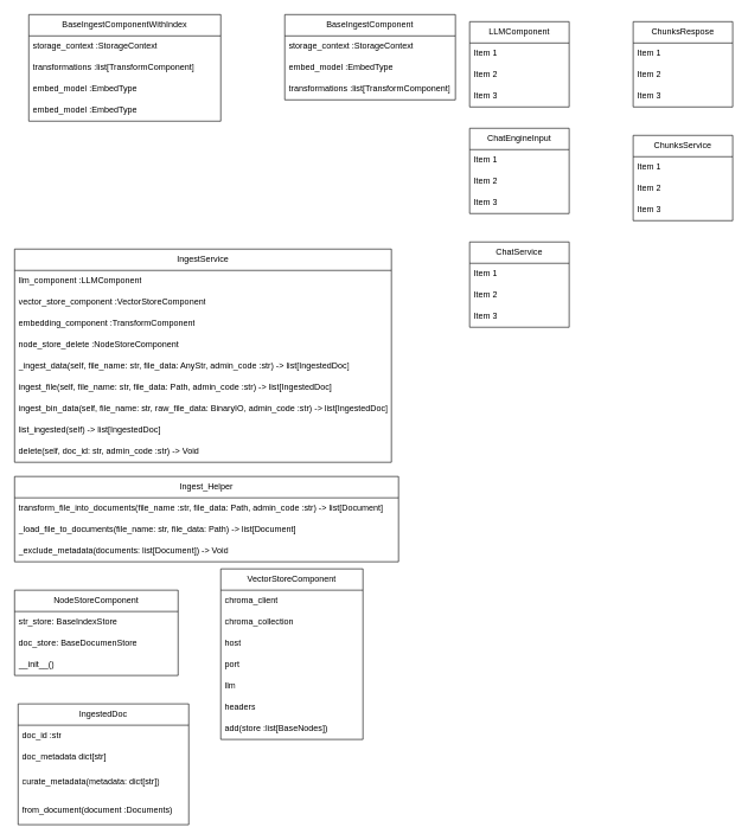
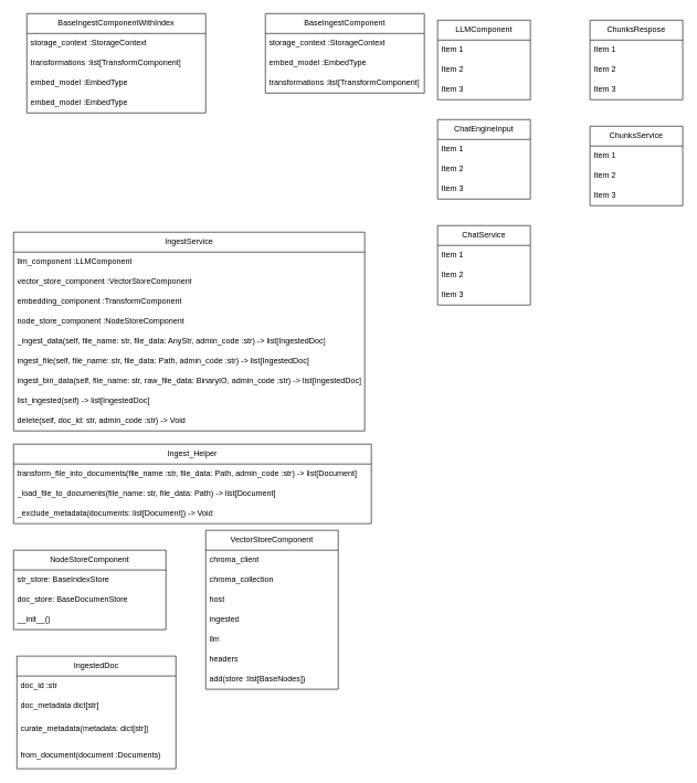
  <mxCell id="0" />
  <mxCell id="1" parent="0" />
  <mxCell id="2" value="BaseIngestComponentWithIndex" style="swimlane;fontStyle=0;childLayout=stackLayout;horizontal=1;startSize=30;horizontalStack=0;resizeParent=1;resizeParentMax=0;resizeLast=0;collapsible=1;marginBottom=0;whiteSpace=wrap;html=1;" vertex="1" parent="1"><mxGeometry x="40" y="20" width="270" height="150" as="geometry" /></mxCell>
  <mxCell id="3" value="storage_context :StorageContext" style="text;strokeColor=none;fillColor=none;align=left;verticalAlign=middle;spacingLeft=4;spacingRight=4;overflow=hidden;points=[[0,0.5],[1,0.5]];portConstraint=eastwest;rotatable=0;whiteSpace=wrap;html=1;" vertex="1" parent="2"><mxGeometry y="30" width="270" height="30" as="geometry" /></mxCell>
  <mxCell id="4" value="transformations :list[TransformComponent]" style="text;strokeColor=none;fillColor=none;align=left;verticalAlign=middle;spacingLeft=4;spacingRight=4;overflow=hidden;points=[[0,0.5],[1,0.5]];portConstraint=eastwest;rotatable=0;whiteSpace=wrap;html=1;" vertex="1" parent="2"><mxGeometry y="60" width="270" height="30" as="geometry" /></mxCell>
  <mxCell id="5" value="embed_model :EmbedType" style="text;strokeColor=none;fillColor=none;align=left;verticalAlign=middle;spacingLeft=4;spacingRight=4;overflow=hidden;points=[[0,0.5],[1,0.5]];portConstraint=eastwest;rotatable=0;whiteSpace=wrap;html=1;" vertex="1" parent="2"><mxGeometry y="90" width="270" height="30" as="geometry" /></mxCell>
  <mxCell id="6" value="embed_model :EmbedType" style="text;strokeColor=none;fillColor=none;align=left;verticalAlign=middle;spacingLeft=4;spacingRight=4;overflow=hidden;points=[[0,0.5],[1,0.5]];portConstraint=eastwest;rotatable=0;whiteSpace=wrap;html=1;" vertex="1" parent="2"><mxGeometry y="120" width="270" height="30" as="geometry" /></mxCell>
  <mxCell id="7" value="BaseIngestComponent" style="swimlane;fontStyle=0;childLayout=stackLayout;horizontal=1;startSize=30;horizontalStack=0;resizeParent=1;resizeParentMax=0;resizeLast=0;collapsible=1;marginBottom=0;whiteSpace=wrap;html=1;" vertex="1" parent="1"><mxGeometry x="400" y="20" width="240" height="120" as="geometry" /></mxCell>
  <mxCell id="8" value="storage_context :StorageContext" style="text;strokeColor=none;fillColor=none;align=left;verticalAlign=middle;spacingLeft=4;spacingRight=4;overflow=hidden;points=[[0,0.5],[1,0.5]];portConstraint=eastwest;rotatable=0;whiteSpace=wrap;html=1;" vertex="1" parent="7"><mxGeometry y="30" width="240" height="30" as="geometry" /></mxCell>
  <mxCell id="9" value="embed_model :EmbedType" style="text;strokeColor=none;fillColor=none;align=left;verticalAlign=middle;spacingLeft=4;spacingRight=4;overflow=hidden;points=[[0,0.5],[1,0.5]];portConstraint=eastwest;rotatable=0;whiteSpace=wrap;html=1;" vertex="1" parent="7"><mxGeometry y="60" width="240" height="30" as="geometry" /></mxCell>
  <mxCell id="10" value="transformations :list[TransformComponent]" style="text;strokeColor=none;fillColor=none;align=left;verticalAlign=middle;spacingLeft=4;spacingRight=4;overflow=hidden;points=[[0,0.5],[1,0.5]];portConstraint=eastwest;rotatable=0;whiteSpace=wrap;html=1;" vertex="1" parent="7"><mxGeometry y="90" width="240" height="30" as="geometry" /></mxCell>
  <mxCell id="11" value="VectorStoreComponent" style="swimlane;fontStyle=0;childLayout=stackLayout;horizontal=1;startSize=30;horizontalStack=0;resizeParent=1;resizeParentMax=0;resizeLast=0;collapsible=1;marginBottom=0;whiteSpace=wrap;html=1;" vertex="1" parent="1"><mxGeometry x="310" y="800" width="200" height="240" as="geometry" /></mxCell>
  <mxCell id="12" value="chroma_client" style="text;strokeColor=none;fillColor=none;align=left;verticalAlign=middle;spacingLeft=4;spacingRight=4;overflow=hidden;points=[[0,0.5],[1,0.5]];portConstraint=eastwest;rotatable=0;whiteSpace=wrap;html=1;" vertex="1" parent="11"><mxGeometry y="30" width="200" height="30" as="geometry" /></mxCell>
  <mxCell id="13" value="chroma_collection" style="text;strokeColor=none;fillColor=none;align=left;verticalAlign=middle;spacingLeft=4;spacingRight=4;overflow=hidden;points=[[0,0.5],[1,0.5]];portConstraint=eastwest;rotatable=0;whiteSpace=wrap;html=1;" vertex="1" parent="11"><mxGeometry y="60" width="200" height="30" as="geometry" /></mxCell>
  <mxCell id="14" value="host" style="text;strokeColor=none;fillColor=none;align=left;verticalAlign=middle;spacingLeft=4;spacingRight=4;overflow=hidden;points=[[0,0.5],[1,0.5]];portConstraint=eastwest;rotatable=0;whiteSpace=wrap;html=1;" vertex="1" parent="11"><mxGeometry y="90" width="200" height="30" as="geometry" /></mxCell>
- <mxCell id="15" value="port" style="text;strokeColor=none;fillColor=none;align=left;verticalAlign=middle;spacingLeft=4;spacingRight=4;overflow=hidden;points=[[0,0.5],[1,0.5]];portConstraint=eastwest;rotatable=0;whiteSpace=wrap;html=1;" vertex="1" parent="11"><mxGeometry y="120" width="200" height="30" as="geometry" /></mxCell>
+ <mxCell id="15" value="ingested" style="text;strokeColor=none;fillColor=none;align=left;verticalAlign=middle;spacingLeft=4;spacingRight=4;overflow=hidden;points=[[0,0.5],[1,0.5]];portConstraint=eastwest;rotatable=0;whiteSpace=wrap;html=1;" vertex="1" parent="11"><mxGeometry y="120" width="200" height="30" as="geometry" /></mxCell>
  <mxCell id="16" value="llm" style="text;strokeColor=none;fillColor=none;align=left;verticalAlign=middle;spacingLeft=4;spacingRight=4;overflow=hidden;points=[[0,0.5],[1,0.5]];portConstraint=eastwest;rotatable=0;whiteSpace=wrap;html=1;" vertex="1" parent="11"><mxGeometry y="150" width="200" height="30" as="geometry" /></mxCell>
  <mxCell id="17" value="headers" style="text;strokeColor=none;fillColor=none;align=left;verticalAlign=middle;spacingLeft=4;spacingRight=4;overflow=hidden;points=[[0,0.5],[1,0.5]];portConstraint=eastwest;rotatable=0;whiteSpace=wrap;html=1;" vertex="1" parent="11"><mxGeometry y="180" width="200" height="30" as="geometry" /></mxCell>
  <mxCell id="18" value="add(store :list[BaseNodes])" style="text;strokeColor=none;fillColor=none;align=left;verticalAlign=middle;spacingLeft=4;spacingRight=4;overflow=hidden;points=[[0,0.5],[1,0.5]];portConstraint=eastwest;rotatable=0;whiteSpace=wrap;html=1;" vertex="1" parent="11"><mxGeometry y="210" width="200" height="30" as="geometry" /></mxCell>
  <mxCell id="19" value="NodeStoreComponent" style="swimlane;fontStyle=0;childLayout=stackLayout;horizontal=1;startSize=30;horizontalStack=0;resizeParent=1;resizeParentMax=0;resizeLast=0;collapsible=1;marginBottom=0;whiteSpace=wrap;html=1;" vertex="1" parent="1"><mxGeometry x="20" y="830" width="230" height="120" as="geometry" /></mxCell>
  <mxCell id="20" value="str_store: BaseIndexStore" style="text;strokeColor=none;fillColor=none;align=left;verticalAlign=middle;spacingLeft=4;spacingRight=4;overflow=hidden;points=[[0,0.5],[1,0.5]];portConstraint=eastwest;rotatable=0;whiteSpace=wrap;html=1;" vertex="1" parent="19"><mxGeometry y="30" width="230" height="30" as="geometry" /></mxCell>
  <mxCell id="21" value="doc_store: BaseDocumenStore" style="text;strokeColor=none;fillColor=none;align=left;verticalAlign=middle;spacingLeft=4;spacingRight=4;overflow=hidden;points=[[0,0.5],[1,0.5]];portConstraint=eastwest;rotatable=0;whiteSpace=wrap;html=1;" vertex="1" parent="19"><mxGeometry y="60" width="230" height="30" as="geometry" /></mxCell>
  <mxCell id="22" value="__init__()" style="text;strokeColor=none;fillColor=none;align=left;verticalAlign=middle;spacingLeft=4;spacingRight=4;overflow=hidden;points=[[0,0.5],[1,0.5]];portConstraint=eastwest;rotatable=0;whiteSpace=wrap;html=1;" vertex="1" parent="19"><mxGeometry y="90" width="230" height="30" as="geometry" /></mxCell>
  <mxCell id="23" value="IngestedDoc" style="swimlane;fontStyle=0;childLayout=stackLayout;horizontal=1;startSize=30;horizontalStack=0;resizeParent=1;resizeParentMax=0;resizeLast=0;collapsible=1;marginBottom=0;whiteSpace=wrap;html=1;" vertex="1" parent="1"><mxGeometry x="25" y="990" width="240" height="170" as="geometry" /></mxCell>
  <mxCell id="24" value="doc_id :str" style="text;strokeColor=none;fillColor=none;align=left;verticalAlign=middle;spacingLeft=4;spacingRight=4;overflow=hidden;points=[[0,0.5],[1,0.5]];portConstraint=eastwest;rotatable=0;whiteSpace=wrap;html=1;" vertex="1" parent="23"><mxGeometry y="30" width="240" height="30" as="geometry" /></mxCell>
  <mxCell id="25" value="doc_metadata dict[str]" style="text;strokeColor=none;fillColor=none;align=left;verticalAlign=middle;spacingLeft=4;spacingRight=4;overflow=hidden;points=[[0,0.5],[1,0.5]];portConstraint=eastwest;rotatable=0;whiteSpace=wrap;html=1;" vertex="1" parent="23"><mxGeometry y="60" width="240" height="30" as="geometry" /></mxCell>
  <mxCell id="26" value="curate_metadata(metadata: dict[str])" style="text;strokeColor=none;fillColor=none;align=left;verticalAlign=middle;spacingLeft=4;spacingRight=4;overflow=hidden;points=[[0,0.5],[1,0.5]];portConstraint=eastwest;rotatable=0;whiteSpace=wrap;html=1;" vertex="1" parent="23"><mxGeometry y="90" width="240" height="40" as="geometry" /></mxCell>
  <mxCell id="27" value="from_document(document :Documents)" style="text;strokeColor=none;fillColor=none;align=left;verticalAlign=middle;spacingLeft=4;spacingRight=4;overflow=hidden;points=[[0,0.5],[1,0.5]];portConstraint=eastwest;rotatable=0;whiteSpace=wrap;html=1;" vertex="1" parent="23"><mxGeometry y="130" width="240" height="40" as="geometry" /></mxCell>
  <mxCell id="28" value="IngestService" style="swimlane;fontStyle=0;childLayout=stackLayout;horizontal=1;startSize=30;horizontalStack=0;resizeParent=1;resizeParentMax=0;resizeLast=0;collapsible=1;marginBottom=0;whiteSpace=wrap;html=1;" vertex="1" parent="1"><mxGeometry x="20" y="350" width="530" height="300" as="geometry" /></mxCell>
  <mxCell id="29" value="llm_component :LLMComponent" style="text;strokeColor=none;fillColor=none;align=left;verticalAlign=middle;spacingLeft=4;spacingRight=4;overflow=hidden;points=[[0,0.5],[1,0.5]];portConstraint=eastwest;rotatable=0;whiteSpace=wrap;html=1;" vertex="1" parent="28"><mxGeometry y="30" width="530" height="30" as="geometry" /></mxCell>
  <mxCell id="30" value="vector_store_component :VectorStoreComponent" style="text;strokeColor=none;fillColor=none;align=left;verticalAlign=middle;spacingLeft=4;spacingRight=4;overflow=hidden;points=[[0,0.5],[1,0.5]];portConstraint=eastwest;rotatable=0;whiteSpace=wrap;html=1;" vertex="1" parent="28"><mxGeometry y="60" width="530" height="30" as="geometry" /></mxCell>
  <mxCell id="31" value="embedding_component :TransformComponent" style="text;strokeColor=none;fillColor=none;align=left;verticalAlign=middle;spacingLeft=4;spacingRight=4;overflow=hidden;points=[[0,0.5],[1,0.5]];portConstraint=eastwest;rotatable=0;whiteSpace=wrap;html=1;" vertex="1" parent="28"><mxGeometry y="90" width="530" height="30" as="geometry" /></mxCell>
- <mxCell id="32" value="node_store_delete :NodeStoreComponent" style="text;strokeColor=none;fillColor=none;align=left;verticalAlign=middle;spacingLeft=4;spacingRight=4;overflow=hidden;points=[[0,0.5],[1,0.5]];portConstraint=eastwest;rotatable=0;whiteSpace=wrap;html=1;" vertex="1" parent="28"><mxGeometry y="120" width="530" height="30" as="geometry" /></mxCell>
+ <mxCell id="32" value="node_store_component :NodeStoreComponent" style="text;strokeColor=none;fillColor=none;align=left;verticalAlign=middle;spacingLeft=4;spacingRight=4;overflow=hidden;points=[[0,0.5],[1,0.5]];portConstraint=eastwest;rotatable=0;whiteSpace=wrap;html=1;" vertex="1" parent="28"><mxGeometry y="120" width="530" height="30" as="geometry" /></mxCell>
  <mxCell id="33" value="_ingest_data(self, file_name: str, file_data: AnyStr, admin_code :str) -&amp;gt; list[IngestedDoc]" style="text;strokeColor=none;fillColor=none;align=left;verticalAlign=middle;spacingLeft=4;spacingRight=4;overflow=hidden;points=[[0,0.5],[1,0.5]];portConstraint=eastwest;rotatable=0;whiteSpace=wrap;html=1;" vertex="1" parent="28"><mxGeometry y="150" width="530" height="30" as="geometry" /></mxCell>
  <mxCell id="34" value="ingest_file(self, file_name: str, file_data: Path, admin_code :str) -&amp;gt; list[IngestedDoc]" style="text;strokeColor=none;fillColor=none;align=left;verticalAlign=middle;spacingLeft=4;spacingRight=4;overflow=hidden;points=[[0,0.5],[1,0.5]];portConstraint=eastwest;rotatable=0;whiteSpace=wrap;html=1;" vertex="1" parent="28"><mxGeometry y="180" width="530" height="30" as="geometry" /></mxCell>
  <mxCell id="35" value="&lt;div&gt;ingest_bin_data(&lt;span style=&quot;background-color: initial;&quot;&gt;self, file_name: str, raw_file_data: BinaryIO, admin_code :str&lt;/span&gt;&lt;span style=&quot;background-color: initial;&quot;&gt;) -&amp;gt; list[IngestedDoc]&lt;/span&gt;&lt;/div&gt;" style="text;strokeColor=none;fillColor=none;align=left;verticalAlign=middle;spacingLeft=4;spacingRight=4;overflow=hidden;points=[[0,0.5],[1,0.5]];portConstraint=eastwest;rotatable=0;whiteSpace=wrap;html=1;" vertex="1" parent="28"><mxGeometry y="210" width="530" height="30" as="geometry" /></mxCell>
  <mxCell id="36" value="list_ingested(self) -&amp;gt; list[IngestedDoc]" style="text;strokeColor=none;fillColor=none;align=left;verticalAlign=middle;spacingLeft=4;spacingRight=4;overflow=hidden;points=[[0,0.5],[1,0.5]];portConstraint=eastwest;rotatable=0;whiteSpace=wrap;html=1;" vertex="1" parent="28"><mxGeometry y="240" width="530" height="30" as="geometry" /></mxCell>
  <mxCell id="37" value="delete(self, doc_id: str, admin_code :str) -&amp;gt; Void" style="text;strokeColor=none;fillColor=none;align=left;verticalAlign=middle;spacingLeft=4;spacingRight=4;overflow=hidden;points=[[0,0.5],[1,0.5]];portConstraint=eastwest;rotatable=0;whiteSpace=wrap;html=1;" vertex="1" parent="28"><mxGeometry y="270" width="530" height="30" as="geometry" /></mxCell>
  <mxCell id="38" value="ChunksRespose" style="swimlane;fontStyle=0;childLayout=stackLayout;horizontal=1;startSize=30;horizontalStack=0;resizeParent=1;resizeParentMax=0;resizeLast=0;collapsible=1;marginBottom=0;whiteSpace=wrap;html=1;" vertex="1" parent="1"><mxGeometry x="890" y="30" width="140" height="120" as="geometry" /></mxCell>
  <mxCell id="39" value="Item 1" style="text;strokeColor=none;fillColor=none;align=left;verticalAlign=middle;spacingLeft=4;spacingRight=4;overflow=hidden;points=[[0,0.5],[1,0.5]];portConstraint=eastwest;rotatable=0;whiteSpace=wrap;html=1;" vertex="1" parent="38"><mxGeometry y="30" width="140" height="30" as="geometry" /></mxCell>
  <mxCell id="40" value="Item 2" style="text;strokeColor=none;fillColor=none;align=left;verticalAlign=middle;spacingLeft=4;spacingRight=4;overflow=hidden;points=[[0,0.5],[1,0.5]];portConstraint=eastwest;rotatable=0;whiteSpace=wrap;html=1;" vertex="1" parent="38"><mxGeometry y="60" width="140" height="30" as="geometry" /></mxCell>
  <mxCell id="41" value="Item 3" style="text;strokeColor=none;fillColor=none;align=left;verticalAlign=middle;spacingLeft=4;spacingRight=4;overflow=hidden;points=[[0,0.5],[1,0.5]];portConstraint=eastwest;rotatable=0;whiteSpace=wrap;html=1;" vertex="1" parent="38"><mxGeometry y="90" width="140" height="30" as="geometry" /></mxCell>
  <mxCell id="42" value="ChunksService" style="swimlane;fontStyle=0;childLayout=stackLayout;horizontal=1;startSize=30;horizontalStack=0;resizeParent=1;resizeParentMax=0;resizeLast=0;collapsible=1;marginBottom=0;whiteSpace=wrap;html=1;" vertex="1" parent="1"><mxGeometry x="890" y="190" width="140" height="120" as="geometry" /></mxCell>
  <mxCell id="43" value="Item 1" style="text;strokeColor=none;fillColor=none;align=left;verticalAlign=middle;spacingLeft=4;spacingRight=4;overflow=hidden;points=[[0,0.5],[1,0.5]];portConstraint=eastwest;rotatable=0;whiteSpace=wrap;html=1;" vertex="1" parent="42"><mxGeometry y="30" width="140" height="30" as="geometry" /></mxCell>
  <mxCell id="44" value="Item 2" style="text;strokeColor=none;fillColor=none;align=left;verticalAlign=middle;spacingLeft=4;spacingRight=4;overflow=hidden;points=[[0,0.5],[1,0.5]];portConstraint=eastwest;rotatable=0;whiteSpace=wrap;html=1;" vertex="1" parent="42"><mxGeometry y="60" width="140" height="30" as="geometry" /></mxCell>
  <mxCell id="45" value="Item 3" style="text;strokeColor=none;fillColor=none;align=left;verticalAlign=middle;spacingLeft=4;spacingRight=4;overflow=hidden;points=[[0,0.5],[1,0.5]];portConstraint=eastwest;rotatable=0;whiteSpace=wrap;html=1;" vertex="1" parent="42"><mxGeometry y="90" width="140" height="30" as="geometry" /></mxCell>
  <mxCell id="46" value="LLMComponent" style="swimlane;fontStyle=0;childLayout=stackLayout;horizontal=1;startSize=30;horizontalStack=0;resizeParent=1;resizeParentMax=0;resizeLast=0;collapsible=1;marginBottom=0;whiteSpace=wrap;html=1;" vertex="1" parent="1"><mxGeometry x="660" y="30" width="140" height="120" as="geometry" /></mxCell>
  <mxCell id="47" value="Item 1" style="text;strokeColor=none;fillColor=none;align=left;verticalAlign=middle;spacingLeft=4;spacingRight=4;overflow=hidden;points=[[0,0.5],[1,0.5]];portConstraint=eastwest;rotatable=0;whiteSpace=wrap;html=1;" vertex="1" parent="46"><mxGeometry y="30" width="140" height="30" as="geometry" /></mxCell>
  <mxCell id="48" value="Item 2" style="text;strokeColor=none;fillColor=none;align=left;verticalAlign=middle;spacingLeft=4;spacingRight=4;overflow=hidden;points=[[0,0.5],[1,0.5]];portConstraint=eastwest;rotatable=0;whiteSpace=wrap;html=1;" vertex="1" parent="46"><mxGeometry y="60" width="140" height="30" as="geometry" /></mxCell>
  <mxCell id="49" value="Item 3" style="text;strokeColor=none;fillColor=none;align=left;verticalAlign=middle;spacingLeft=4;spacingRight=4;overflow=hidden;points=[[0,0.5],[1,0.5]];portConstraint=eastwest;rotatable=0;whiteSpace=wrap;html=1;" vertex="1" parent="46"><mxGeometry y="90" width="140" height="30" as="geometry" /></mxCell>
  <mxCell id="50" value="Ingest_Helper" style="swimlane;fontStyle=0;childLayout=stackLayout;horizontal=1;startSize=30;horizontalStack=0;resizeParent=1;resizeParentMax=0;resizeLast=0;collapsible=1;marginBottom=0;whiteSpace=wrap;html=1;" vertex="1" parent="1"><mxGeometry x="20" y="670" width="540" height="120" as="geometry" /></mxCell>
  <mxCell id="51" value="transform_file_into_documents(file_name :str, file_data: Path, admin_code :str) -&amp;gt; list[Document&lt;span style=&quot;background-color: initial;&quot;&gt;]&lt;/span&gt;" style="text;strokeColor=none;fillColor=none;align=left;verticalAlign=middle;spacingLeft=4;spacingRight=4;overflow=hidden;points=[[0,0.5],[1,0.5]];portConstraint=eastwest;rotatable=0;whiteSpace=wrap;html=1;" vertex="1" parent="50"><mxGeometry y="30" width="540" height="30" as="geometry" /></mxCell>
  <mxCell id="52" value="_load_file_to_documents(file_name: str, file_data: Path) -&amp;gt; list[Document]" style="text;strokeColor=none;fillColor=none;align=left;verticalAlign=middle;spacingLeft=4;spacingRight=4;overflow=hidden;points=[[0,0.5],[1,0.5]];portConstraint=eastwest;rotatable=0;whiteSpace=wrap;html=1;" vertex="1" parent="50"><mxGeometry y="60" width="540" height="30" as="geometry" /></mxCell>
  <mxCell id="53" value="_exclude_metadata(documents: list[Document]) -&amp;gt; Void" style="text;strokeColor=none;fillColor=none;align=left;verticalAlign=middle;spacingLeft=4;spacingRight=4;overflow=hidden;points=[[0,0.5],[1,0.5]];portConstraint=eastwest;rotatable=0;whiteSpace=wrap;html=1;" vertex="1" parent="50"><mxGeometry y="90" width="540" height="30" as="geometry" /></mxCell>
  <mxCell id="54" value="ChatService" style="swimlane;fontStyle=0;childLayout=stackLayout;horizontal=1;startSize=30;horizontalStack=0;resizeParent=1;resizeParentMax=0;resizeLast=0;collapsible=1;marginBottom=0;whiteSpace=wrap;html=1;" vertex="1" parent="1"><mxGeometry x="660" y="340" width="140" height="120" as="geometry" /></mxCell>
  <mxCell id="55" value="Item 1" style="text;strokeColor=none;fillColor=none;align=left;verticalAlign=middle;spacingLeft=4;spacingRight=4;overflow=hidden;points=[[0,0.5],[1,0.5]];portConstraint=eastwest;rotatable=0;whiteSpace=wrap;html=1;" vertex="1" parent="54"><mxGeometry y="30" width="140" height="30" as="geometry" /></mxCell>
  <mxCell id="56" value="Item 2" style="text;strokeColor=none;fillColor=none;align=left;verticalAlign=middle;spacingLeft=4;spacingRight=4;overflow=hidden;points=[[0,0.5],[1,0.5]];portConstraint=eastwest;rotatable=0;whiteSpace=wrap;html=1;" vertex="1" parent="54"><mxGeometry y="60" width="140" height="30" as="geometry" /></mxCell>
  <mxCell id="57" value="Item 3" style="text;strokeColor=none;fillColor=none;align=left;verticalAlign=middle;spacingLeft=4;spacingRight=4;overflow=hidden;points=[[0,0.5],[1,0.5]];portConstraint=eastwest;rotatable=0;whiteSpace=wrap;html=1;" vertex="1" parent="54"><mxGeometry y="90" width="140" height="30" as="geometry" /></mxCell>
  <mxCell id="58" value="ChatEngineInput" style="swimlane;fontStyle=0;childLayout=stackLayout;horizontal=1;startSize=30;horizontalStack=0;resizeParent=1;resizeParentMax=0;resizeLast=0;collapsible=1;marginBottom=0;whiteSpace=wrap;html=1;" vertex="1" parent="1"><mxGeometry x="660" y="180" width="140" height="120" as="geometry" /></mxCell>
  <mxCell id="59" value="Item 1" style="text;strokeColor=none;fillColor=none;align=left;verticalAlign=middle;spacingLeft=4;spacingRight=4;overflow=hidden;points=[[0,0.5],[1,0.5]];portConstraint=eastwest;rotatable=0;whiteSpace=wrap;html=1;" vertex="1" parent="58"><mxGeometry y="30" width="140" height="30" as="geometry" /></mxCell>
  <mxCell id="60" value="Item 2" style="text;strokeColor=none;fillColor=none;align=left;verticalAlign=middle;spacingLeft=4;spacingRight=4;overflow=hidden;points=[[0,0.5],[1,0.5]];portConstraint=eastwest;rotatable=0;whiteSpace=wrap;html=1;" vertex="1" parent="58"><mxGeometry y="60" width="140" height="30" as="geometry" /></mxCell>
  <mxCell id="61" value="Item 3" style="text;strokeColor=none;fillColor=none;align=left;verticalAlign=middle;spacingLeft=4;spacingRight=4;overflow=hidden;points=[[0,0.5],[1,0.5]];portConstraint=eastwest;rotatable=0;whiteSpace=wrap;html=1;" vertex="1" parent="58"><mxGeometry y="90" width="140" height="30" as="geometry" /></mxCell>
